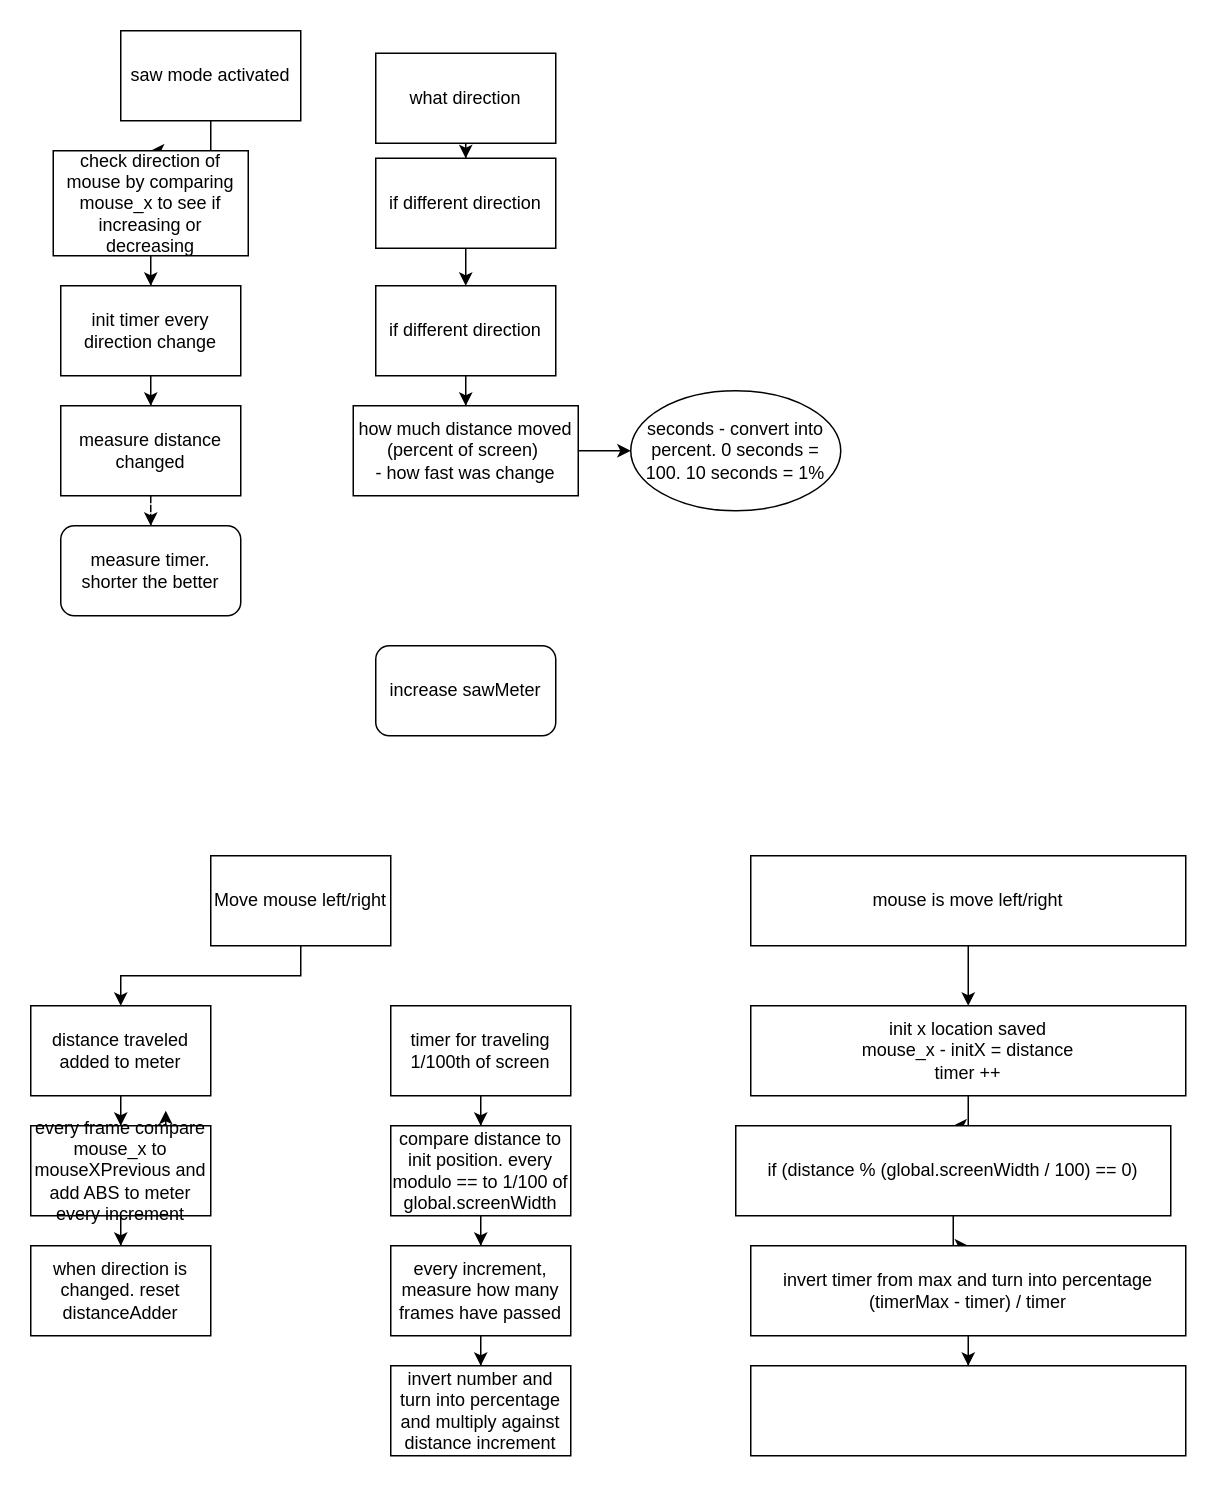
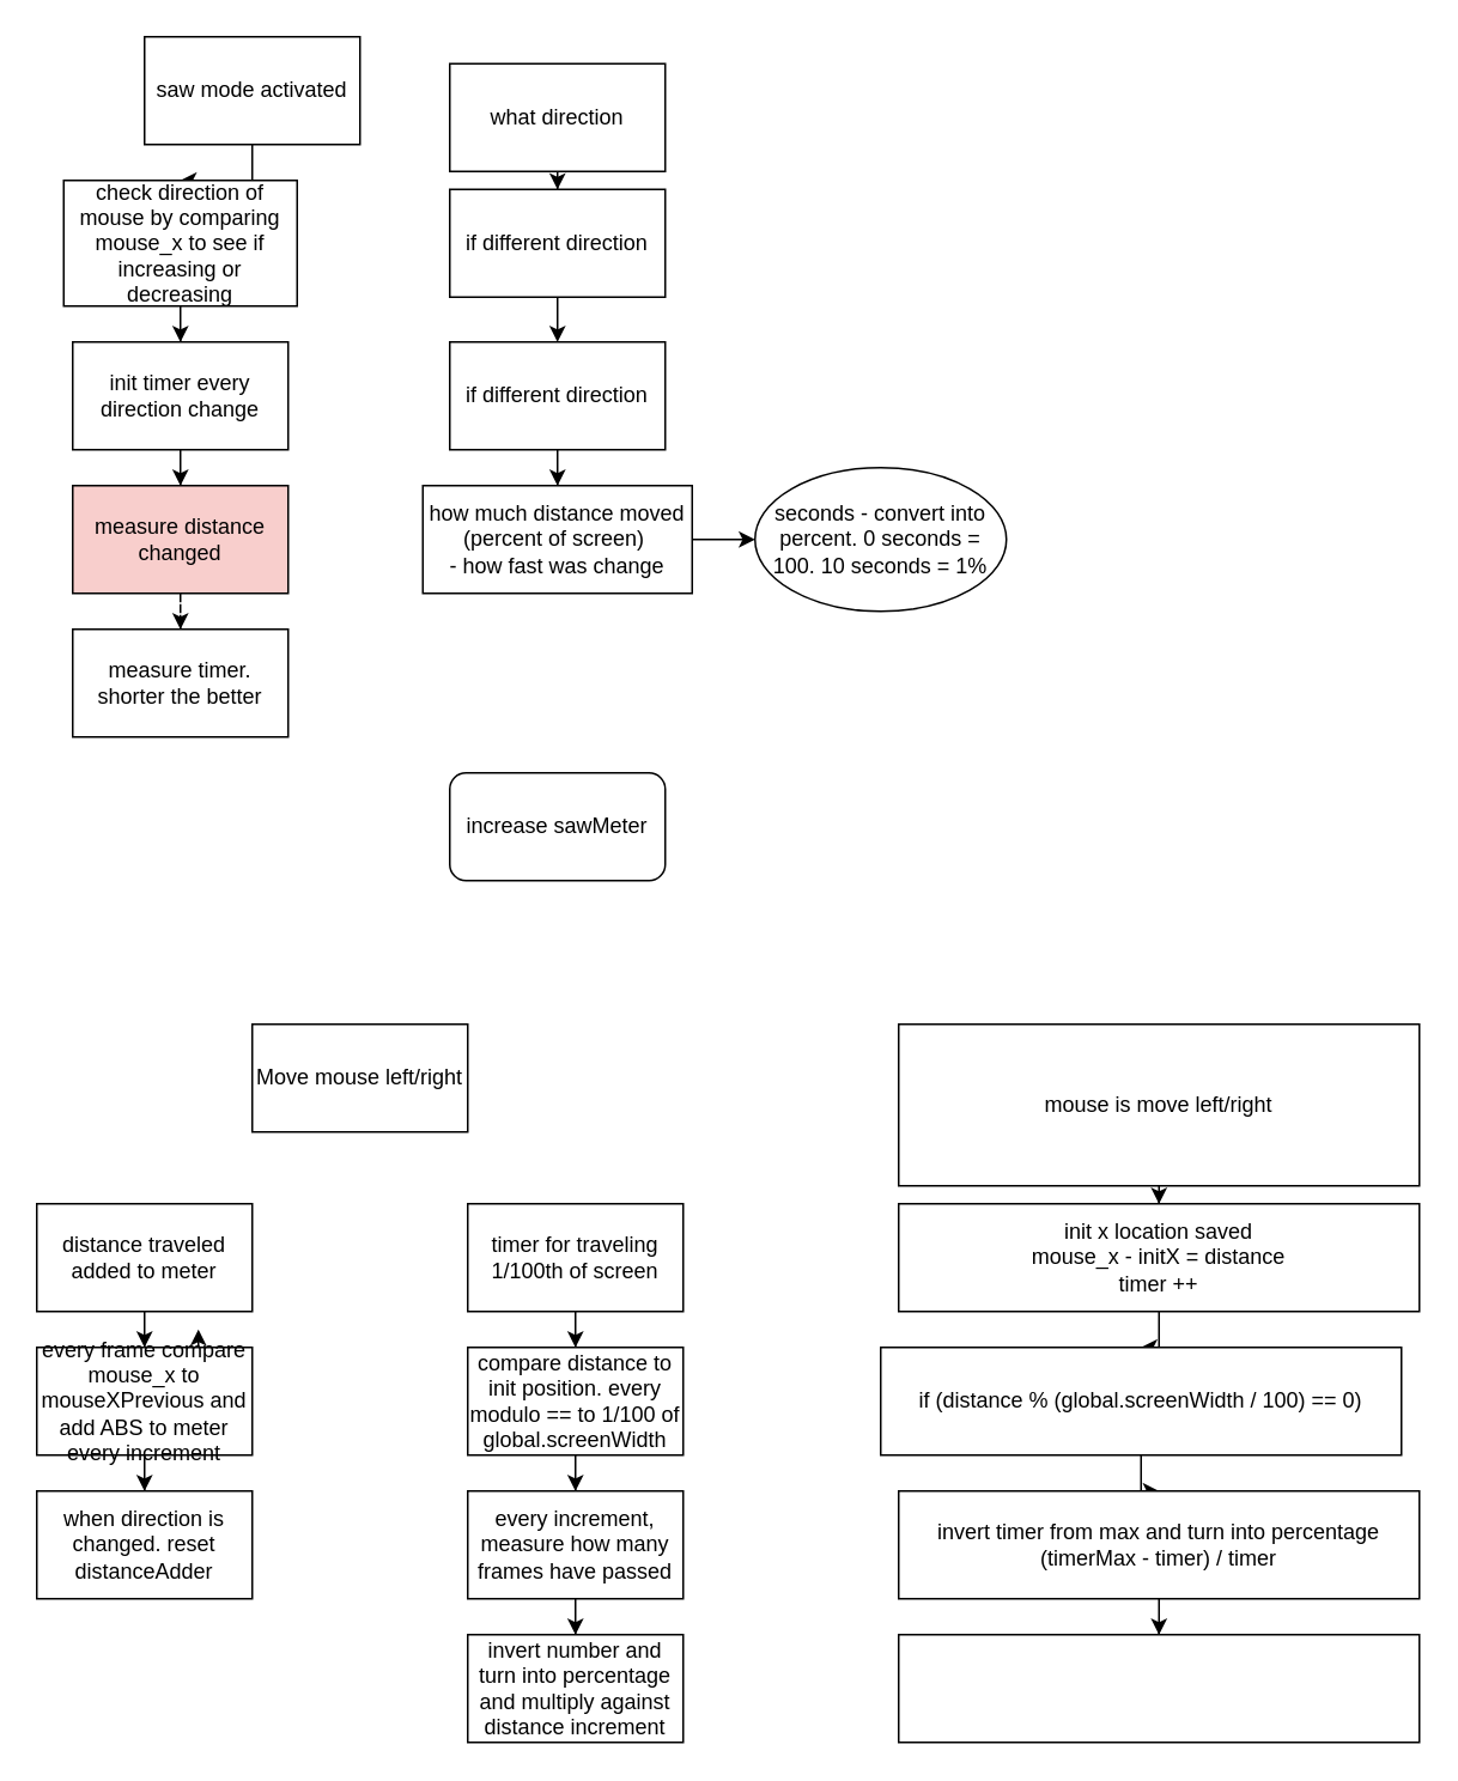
  <mxCell id="0" />
  <mxCell id="1" parent="0" />
  <mxCell id="2" style="edgeStyle=orthogonalEdgeStyle;rounded=0;orthogonalLoop=1;jettySize=auto;html=1;entryX=0.5;entryY=0;entryDx=0;entryDy=0;" parent="1" source="3" target="5" edge="1"><mxGeometry relative="1" as="geometry"><mxPoint x="100" y="150" as="targetPoint" /></mxGeometry></mxCell>
  <mxCell id="3" value="saw mode activated" style="rounded=0;whiteSpace=wrap;html=1;" parent="1" vertex="1"><mxGeometry x="80" y="20" width="120" height="60" as="geometry" /></mxCell>
  <mxCell id="4" style="edgeStyle=orthogonalEdgeStyle;rounded=0;orthogonalLoop=1;jettySize=auto;html=1;" parent="1" source="5" target="7" edge="1"><mxGeometry relative="1" as="geometry"><mxPoint x="100" y="210" as="targetPoint" /></mxGeometry></mxCell>
  <mxCell id="5" value="check direction of mouse by comparing mouse_x to see if increasing or decreasing" style="rounded=0;whiteSpace=wrap;html=1;" parent="1" vertex="1"><mxGeometry x="35" y="100" width="130" height="70" as="geometry" /></mxCell>
  <mxCell id="6" value="" style="edgeStyle=orthogonalEdgeStyle;rounded=0;orthogonalLoop=1;jettySize=auto;html=1;" parent="1" source="7" target="9" edge="1"><mxGeometry relative="1" as="geometry" /></mxCell>
  <mxCell id="7" value="init timer every direction change" style="rounded=0;whiteSpace=wrap;html=1;" parent="1" vertex="1"><mxGeometry x="40" y="190" width="120" height="60" as="geometry" /></mxCell>
  <mxCell id="8" value="" style="edgeStyle=orthogonalEdgeStyle;rounded=0;orthogonalLoop=1;jettySize=auto;html=1;dashed=1;" parent="1" source="9" target="10" edge="1"><mxGeometry relative="1" as="geometry" /></mxCell>
- <mxCell id="9" value="measure distance changed" style="rounded=0;whiteSpace=wrap;html=1;" parent="1" vertex="1"><mxGeometry x="40" y="270" width="120" height="60" as="geometry" /></mxCell>
- <mxCell id="10" value="measure timer. shorter the better" style="whiteSpace=wrap;html=1;rounded=1;" parent="1" vertex="1"><mxGeometry x="40" y="350" width="120" height="60" as="geometry" /></mxCell>
+ <mxCell id="9" value="measure distance changed" style="rounded=0;whiteSpace=wrap;html=1;fillColor=#f8cecc;" parent="1" vertex="1"><mxGeometry x="40" y="270" width="120" height="60" as="geometry" /></mxCell>
+ <mxCell id="10" value="measure timer. shorter the better" style="rounded=0;whiteSpace=wrap;html=1;" parent="1" vertex="1"><mxGeometry x="40" y="350" width="120" height="60" as="geometry" /></mxCell>
  <mxCell id="11" value="" style="edgeStyle=orthogonalEdgeStyle;rounded=0;orthogonalLoop=1;jettySize=auto;html=1;" parent="1" source="12" target="14" edge="1"><mxGeometry relative="1" as="geometry" /></mxCell>
  <mxCell id="12" value="what direction" style="rounded=0;whiteSpace=wrap;html=1;" parent="1" vertex="1"><mxGeometry x="250" y="35" width="120" height="60" as="geometry" /></mxCell>
  <mxCell id="13" value="" style="edgeStyle=orthogonalEdgeStyle;rounded=0;orthogonalLoop=1;jettySize=auto;html=1;" parent="1" source="14" target="16" edge="1"><mxGeometry relative="1" as="geometry" /></mxCell>
  <mxCell id="14" value="if different direction" style="rounded=0;whiteSpace=wrap;html=1;" parent="1" vertex="1"><mxGeometry x="250" y="105" width="120" height="60" as="geometry" /></mxCell>
  <mxCell id="15" value="" style="edgeStyle=orthogonalEdgeStyle;rounded=0;orthogonalLoop=1;jettySize=auto;html=1;" parent="1" source="16" target="18" edge="1"><mxGeometry relative="1" as="geometry" /></mxCell>
  <mxCell id="16" value="if different direction" style="rounded=0;whiteSpace=wrap;html=1;" parent="1" vertex="1"><mxGeometry x="250" y="190" width="120" height="60" as="geometry" /></mxCell>
  <mxCell id="17" value="" style="edgeStyle=orthogonalEdgeStyle;rounded=0;orthogonalLoop=1;jettySize=auto;html=1;" parent="1" source="18" target="20" edge="1"><mxGeometry relative="1" as="geometry" /></mxCell>
  <mxCell id="18" value="how much distance moved (percent of screen)&amp;nbsp;&lt;br&gt;- how fast was change" style="rounded=0;whiteSpace=wrap;html=1;" parent="1" vertex="1"><mxGeometry x="235" y="270" width="150" height="60" as="geometry" /></mxCell>
  <mxCell id="19" value="increase sawMeter" style="whiteSpace=wrap;html=1;rounded=1;" parent="1" vertex="1"><mxGeometry x="250" y="430" width="120" height="60" as="geometry" /></mxCell>
  <mxCell id="20" value="seconds - convert into percent. 0 seconds = 100. 10 seconds = 1%" style="ellipse;whiteSpace=wrap;html=1;rounded=0;" parent="1" vertex="1"><mxGeometry x="420" y="260" width="140" height="80" as="geometry" /></mxCell>
- <mxCell id="21" value="" style="edgeStyle=orthogonalEdgeStyle;rounded=0;orthogonalLoop=1;jettySize=auto;html=1;" edge="1" parent="1" source="22" target="24"><mxGeometry relative="1" as="geometry" /></mxCell>
  <mxCell id="22" value="Move mouse left/right" style="rounded=0;whiteSpace=wrap;html=1;" vertex="1" parent="1"><mxGeometry x="140" y="570" width="120" height="60" as="geometry" /></mxCell>
  <mxCell id="23" value="" style="edgeStyle=orthogonalEdgeStyle;rounded=0;orthogonalLoop=1;jettySize=auto;html=1;" edge="1" parent="1" source="24" target="29"><mxGeometry relative="1" as="geometry" /></mxCell>
  <mxCell id="24" value="distance traveled added to meter" style="whiteSpace=wrap;html=1;rounded=0;" vertex="1" parent="1"><mxGeometry x="20" y="670" width="120" height="60" as="geometry" /></mxCell>
  <mxCell id="25" value="" style="edgeStyle=orthogonalEdgeStyle;rounded=0;orthogonalLoop=1;jettySize=auto;html=1;" edge="1" parent="1" source="26" target="32"><mxGeometry relative="1" as="geometry" /></mxCell>
  <mxCell id="26" value="timer for traveling 1/100th of screen" style="whiteSpace=wrap;html=1;rounded=0;" vertex="1" parent="1"><mxGeometry x="260" y="670" width="120" height="60" as="geometry" /></mxCell>
  <mxCell id="27" value="" style="edgeStyle=orthogonalEdgeStyle;rounded=0;orthogonalLoop=1;jettySize=auto;html=1;" edge="1" parent="1" source="29" target="30"><mxGeometry relative="1" as="geometry" /></mxCell>
  <mxCell id="28" style="edgeStyle=orthogonalEdgeStyle;rounded=0;orthogonalLoop=1;jettySize=auto;html=1;exitX=0.75;exitY=0;exitDx=0;exitDy=0;" edge="1" parent="1" source="29"><mxGeometry relative="1" as="geometry"><mxPoint x="110" y="740" as="targetPoint" /></mxGeometry></mxCell>
  <mxCell id="29" value="every frame compare mouse_x to mouseXPrevious and add ABS to meter every increment" style="whiteSpace=wrap;html=1;rounded=0;" vertex="1" parent="1"><mxGeometry x="20" y="750" width="120" height="60" as="geometry" /></mxCell>
  <mxCell id="30" value="when direction is changed. reset distanceAdder" style="whiteSpace=wrap;html=1;rounded=0;" vertex="1" parent="1"><mxGeometry x="20" y="830" width="120" height="60" as="geometry" /></mxCell>
  <mxCell id="31" value="" style="edgeStyle=orthogonalEdgeStyle;rounded=0;orthogonalLoop=1;jettySize=auto;html=1;" edge="1" parent="1" source="32" target="34"><mxGeometry relative="1" as="geometry" /></mxCell>
  <mxCell id="32" value="compare distance to init position. every modulo == to 1/100 of global.screenWidth" style="whiteSpace=wrap;html=1;rounded=0;" vertex="1" parent="1"><mxGeometry x="260" y="750" width="120" height="60" as="geometry" /></mxCell>
  <mxCell id="33" value="" style="edgeStyle=orthogonalEdgeStyle;rounded=0;orthogonalLoop=1;jettySize=auto;html=1;" edge="1" parent="1" source="34" target="35"><mxGeometry relative="1" as="geometry" /></mxCell>
  <mxCell id="34" value="every increment, measure how many frames have passed" style="whiteSpace=wrap;html=1;rounded=0;" vertex="1" parent="1"><mxGeometry x="260" y="830" width="120" height="60" as="geometry" /></mxCell>
  <mxCell id="35" value="invert number and turn into percentage and multiply against distance increment" style="whiteSpace=wrap;html=1;rounded=0;" vertex="1" parent="1"><mxGeometry x="260" y="910" width="120" height="60" as="geometry" /></mxCell>
  <mxCell id="36" value="" style="edgeStyle=orthogonalEdgeStyle;rounded=0;orthogonalLoop=1;jettySize=auto;html=1;" edge="1" parent="1" source="37" target="39"><mxGeometry relative="1" as="geometry" /></mxCell>
- <mxCell id="37" value="mouse is move left/right" style="rounded=0;whiteSpace=wrap;html=1;" vertex="1" parent="1"><mxGeometry x="500" y="570" width="290" height="60" as="geometry" /></mxCell>
+ <mxCell id="37" value="mouse is move left/right" style="rounded=0;whiteSpace=wrap;html=1;" vertex="1" parent="1"><mxGeometry x="500" y="570" width="290" height="90" as="geometry" /></mxCell>
  <mxCell id="38" value="" style="edgeStyle=orthogonalEdgeStyle;rounded=0;orthogonalLoop=1;jettySize=auto;html=1;" edge="1" parent="1" source="39" target="41"><mxGeometry relative="1" as="geometry" /></mxCell>
  <mxCell id="39" value="init x location saved&lt;br&gt;mouse_x - initX = distance&lt;br&gt;timer ++" style="whiteSpace=wrap;html=1;rounded=0;" vertex="1" parent="1"><mxGeometry x="500" y="670" width="290" height="60" as="geometry" /></mxCell>
  <mxCell id="40" value="" style="edgeStyle=orthogonalEdgeStyle;rounded=0;orthogonalLoop=1;jettySize=auto;html=1;" edge="1" parent="1" source="41" target="43"><mxGeometry relative="1" as="geometry" /></mxCell>
  <mxCell id="41" value="if (distance % (global.screenWidth / 100) == 0)" style="whiteSpace=wrap;html=1;rounded=0;" vertex="1" parent="1"><mxGeometry x="490" y="750" width="290" height="60" as="geometry" /></mxCell>
  <mxCell id="42" value="" style="edgeStyle=orthogonalEdgeStyle;rounded=0;orthogonalLoop=1;jettySize=auto;html=1;" edge="1" parent="1" source="43" target="44"><mxGeometry relative="1" as="geometry" /></mxCell>
  <mxCell id="43" value="invert timer from max and turn into percentage&lt;br&gt;(timerMax - timer) / timer" style="whiteSpace=wrap;html=1;rounded=0;" vertex="1" parent="1"><mxGeometry x="500" y="830" width="290" height="60" as="geometry" /></mxCell>
  <mxCell id="44" value="" style="whiteSpace=wrap;html=1;rounded=0;" vertex="1" parent="1"><mxGeometry x="500" y="910" width="290" height="60" as="geometry" /></mxCell>
